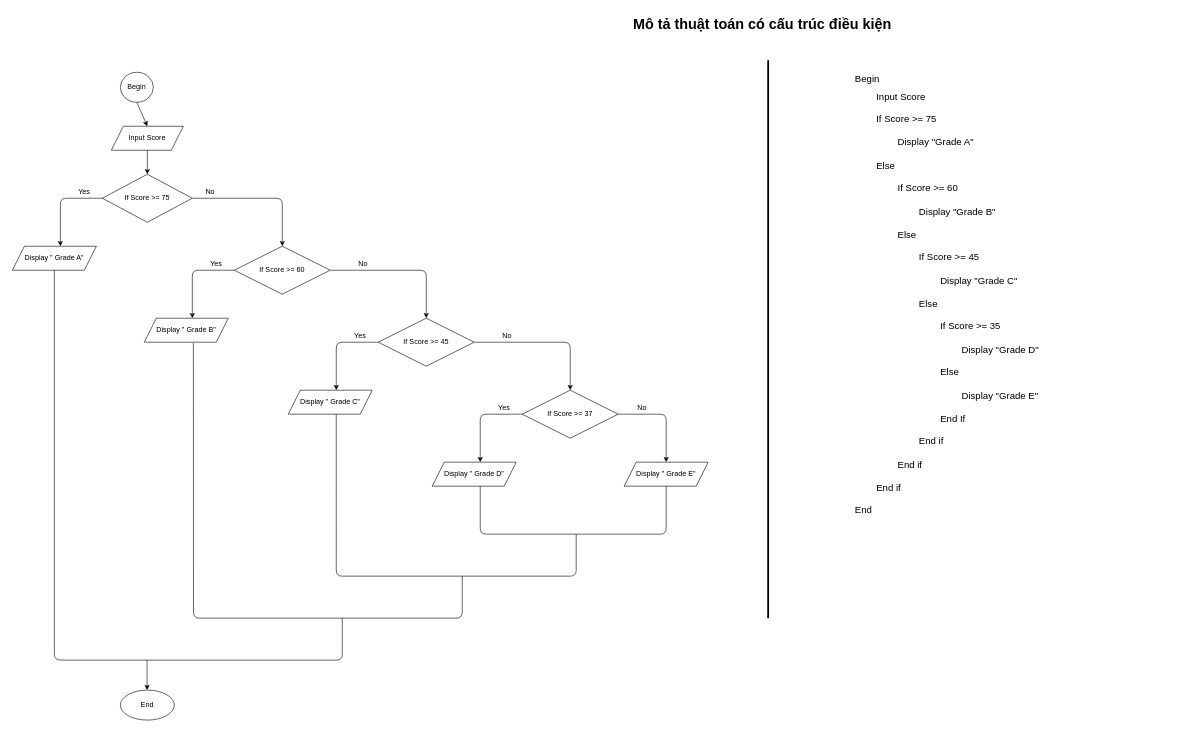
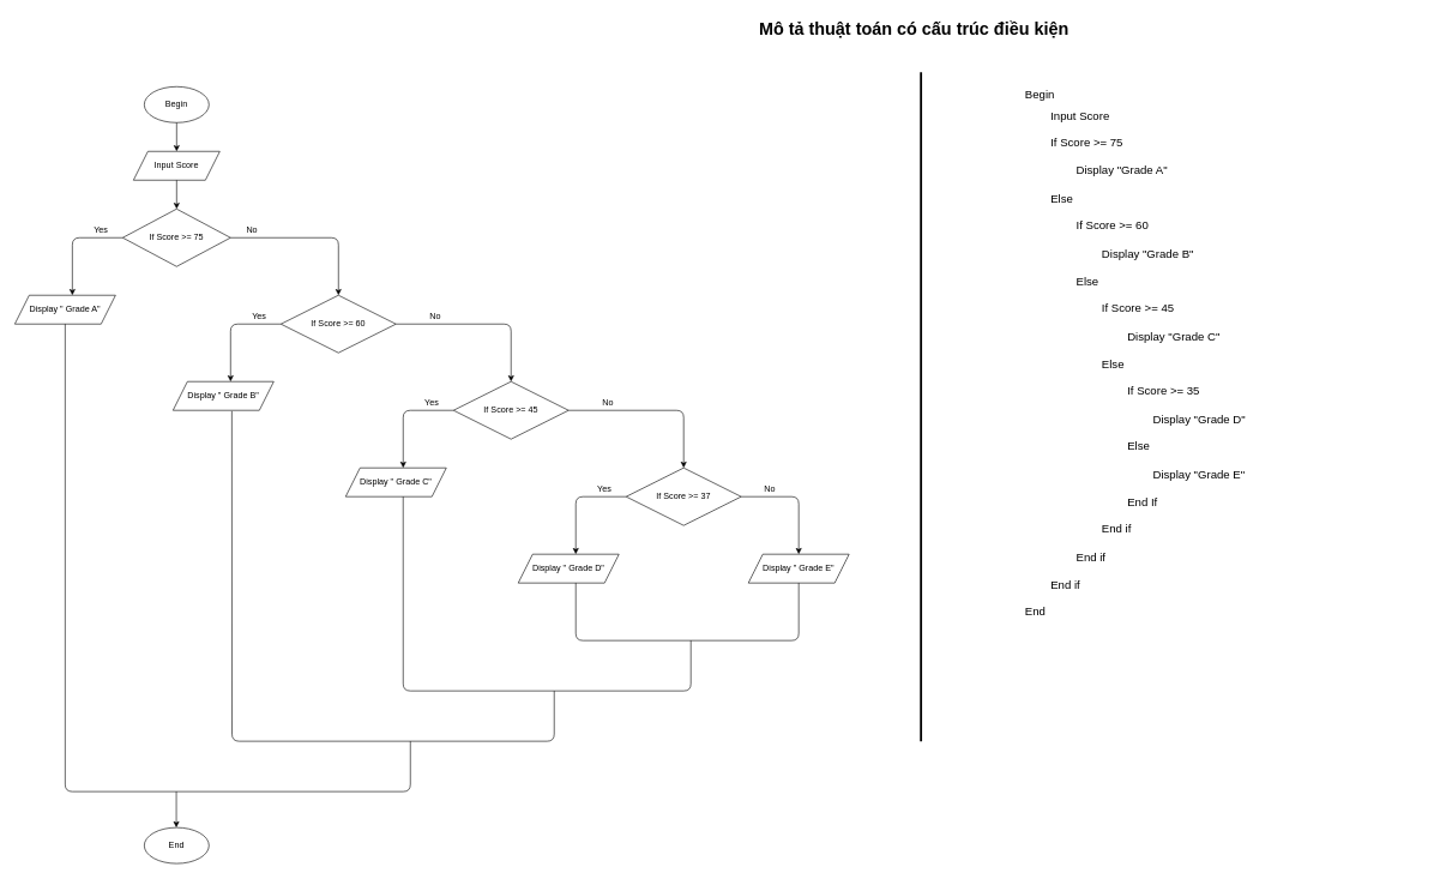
  <mxCell id="0" />
  <mxCell id="1" parent="0" />
- <mxCell id="2" value="Begin" style="ellipse;whiteSpace=wrap;html=1;" parent="1" vertex="1"><mxGeometry x="200" y="120" width="55" height="50" as="geometry" /></mxCell>
+ <mxCell id="2" value="Begin" style="ellipse;whiteSpace=wrap;html=1;" parent="1" vertex="1"><mxGeometry x="200" y="120" width="90" height="50" as="geometry" /></mxCell>
  <mxCell id="3" value="" style="endArrow=classic;html=1;exitX=0.5;exitY=1;exitDx=0;exitDy=0;" parent="1" source="2" edge="1"><mxGeometry width="50" height="50" relative="1" as="geometry"><mxPoint x="470" y="400" as="sourcePoint" /><mxPoint x="245" y="210" as="targetPoint" /></mxGeometry></mxCell>
  <mxCell id="4" value="Input Score" style="shape=parallelogram;perimeter=parallelogramPerimeter;whiteSpace=wrap;html=1;fixedSize=1;" parent="1" vertex="1"><mxGeometry x="185" y="210" width="120" height="40" as="geometry" /></mxCell>
  <mxCell id="5" value="" style="endArrow=classic;html=1;exitX=0.5;exitY=1;exitDx=0;exitDy=0;" parent="1" source="4" edge="1"><mxGeometry width="50" height="50" relative="1" as="geometry"><mxPoint x="240" y="280" as="sourcePoint" /><mxPoint x="245" y="290" as="targetPoint" /></mxGeometry></mxCell>
  <mxCell id="6" value="&lt;h1&gt;Mô tả thuật toán có cấu trúc điều kiện&lt;/h1&gt;" style="text;html=1;strokeColor=none;fillColor=none;spacing=5;spacingTop=-20;whiteSpace=wrap;overflow=hidden;rounded=0;" parent="1" vertex="1"><mxGeometry x="1050" y="20" width="562" height="40" as="geometry" /></mxCell>
  <mxCell id="7" value="&lt;h1 style=&quot;font-size: 16px&quot;&gt;&lt;span style=&quot;font-weight: normal&quot;&gt;Begin&lt;/span&gt;&lt;/h1&gt;&lt;div style=&quot;font-size: 16px&quot;&gt;&lt;span style=&quot;white-space: pre&quot;&gt;&#09;&lt;/span&gt;Input Score&lt;br&gt;&lt;/div&gt;&lt;div style=&quot;font-size: 16px&quot;&gt;&lt;br&gt;&lt;/div&gt;&lt;div style=&quot;font-size: 16px&quot;&gt;&lt;span style=&quot;white-space: pre&quot;&gt;&#09;&lt;/span&gt;If Score &amp;gt;= 75&lt;br&gt;&lt;/div&gt;&lt;div style=&quot;font-size: 16px&quot;&gt;&lt;br&gt;&lt;/div&gt;&lt;div style=&quot;font-size: 16px&quot;&gt;&lt;span style=&quot;white-space: pre&quot;&gt;&#09;&lt;/span&gt;&lt;span style=&quot;white-space: pre&quot;&gt;&#09;&lt;/span&gt;Display &quot;Grade A&quot;&lt;br&gt;&lt;/div&gt;&lt;div style=&quot;font-size: 16px&quot;&gt;&lt;br&gt;&lt;/div&gt;&lt;div style=&quot;font-size: 16px&quot;&gt;&lt;span style=&quot;white-space: pre&quot;&gt;&#09;&lt;/span&gt;Else&lt;br&gt;&lt;/div&gt;&lt;div style=&quot;font-size: 16px&quot;&gt;&lt;br&gt;&lt;/div&gt;&lt;div style=&quot;font-size: 16px&quot;&gt;&lt;span style=&quot;white-space: pre&quot;&gt;&#09;&lt;/span&gt;&lt;span style=&quot;white-space: pre&quot;&gt;&#09;&lt;/span&gt;If Score &amp;gt;= 60&lt;br&gt;&lt;/div&gt;&lt;div style=&quot;font-size: 16px&quot;&gt;&lt;br&gt;&lt;/div&gt;&lt;div style=&quot;font-size: 16px&quot;&gt;&lt;span style=&quot;white-space: pre&quot;&gt;&#09;&lt;/span&gt;&lt;span style=&quot;white-space: pre&quot;&gt;&#09;&lt;/span&gt;&lt;span style=&quot;white-space: pre&quot;&gt;&#09;&lt;/span&gt;Display &quot;Grade B&quot;&lt;br&gt;&lt;/div&gt;&lt;div style=&quot;font-size: 16px&quot;&gt;&lt;br&gt;&lt;/div&gt;&lt;div style=&quot;font-size: 16px&quot;&gt;&lt;span style=&quot;white-space: pre&quot;&gt;&#09;&lt;/span&gt;&lt;span style=&quot;white-space: pre&quot;&gt;&#09;&lt;/span&gt;Else&lt;br&gt;&lt;/div&gt;&lt;div style=&quot;font-size: 16px&quot;&gt;&lt;br&gt;&lt;/div&gt;&lt;div style=&quot;font-size: 16px&quot;&gt;&lt;span style=&quot;white-space: pre&quot;&gt;&#09;&lt;/span&gt;&lt;span style=&quot;white-space: pre&quot;&gt;&#09;&lt;/span&gt;&lt;span style=&quot;white-space: pre&quot;&gt;&#09;&lt;/span&gt;If Score &amp;gt;= 45&lt;br&gt;&lt;/div&gt;&lt;div style=&quot;font-size: 16px&quot;&gt;&lt;br&gt;&lt;/div&gt;&lt;div style=&quot;font-size: 16px&quot;&gt;&lt;span style=&quot;white-space: pre&quot;&gt;&#09;&lt;/span&gt;&lt;span style=&quot;white-space: pre&quot;&gt;&#09;&lt;/span&gt;&lt;span style=&quot;white-space: pre&quot;&gt;&#09;&lt;/span&gt;&lt;span style=&quot;white-space: pre&quot;&gt;&#09;&lt;/span&gt;Display &quot;Grade C&quot;&lt;br&gt;&lt;/div&gt;&lt;div style=&quot;font-size: 16px&quot;&gt;&lt;br&gt;&lt;/div&gt;&lt;div style=&quot;font-size: 16px&quot;&gt;&lt;span style=&quot;white-space: pre&quot;&gt;&#09;&lt;/span&gt;&lt;span style=&quot;white-space: pre&quot;&gt;&#09;&lt;/span&gt;&lt;span style=&quot;white-space: pre&quot;&gt;&#09;&lt;/span&gt;Else&lt;br&gt;&lt;/div&gt;&lt;div style=&quot;font-size: 16px&quot;&gt;&lt;br&gt;&lt;/div&gt;&lt;div style=&quot;font-size: 16px&quot;&gt;&lt;span style=&quot;white-space: pre&quot;&gt;&#09;&lt;/span&gt;&lt;span style=&quot;white-space: pre&quot;&gt;&#09;&lt;/span&gt;&lt;span style=&quot;white-space: pre&quot;&gt;&#09;&lt;/span&gt;&lt;span style=&quot;white-space: pre&quot;&gt;&#09;&lt;/span&gt;If Score &amp;gt;= 35&lt;br&gt;&lt;/div&gt;&lt;div style=&quot;font-size: 16px&quot;&gt;&lt;br&gt;&lt;/div&gt;&lt;div style=&quot;font-size: 16px&quot;&gt;&lt;span style=&quot;white-space: pre&quot;&gt;&#09;&lt;/span&gt;&lt;span style=&quot;white-space: pre&quot;&gt;&#09;&lt;/span&gt;&lt;span style=&quot;white-space: pre&quot;&gt;&#09;&lt;/span&gt;&lt;span style=&quot;white-space: pre&quot;&gt;&#09;&lt;/span&gt;&lt;span style=&quot;white-space: pre&quot;&gt;&#09;&lt;/span&gt;Display &quot;Grade D&quot;&lt;/div&gt;&lt;div style=&quot;font-size: 16px&quot;&gt;&lt;br&gt;&lt;/div&gt;&lt;div style=&quot;font-size: 16px&quot;&gt;&lt;span style=&quot;white-space: pre&quot;&gt;&#09;&lt;/span&gt;&lt;span style=&quot;white-space: pre&quot;&gt;&#09;&lt;/span&gt;&lt;span style=&quot;white-space: pre&quot;&gt;&#09;&lt;/span&gt;&lt;span style=&quot;white-space: pre&quot;&gt;&#09;&lt;/span&gt;Else&lt;br&gt;&lt;/div&gt;&lt;div style=&quot;font-size: 16px&quot;&gt;&lt;br&gt;&lt;/div&gt;&lt;div style=&quot;font-size: 16px&quot;&gt;&lt;span style=&quot;white-space: pre&quot;&gt;&#09;&lt;/span&gt;&lt;span style=&quot;white-space: pre&quot;&gt;&#09;&lt;/span&gt;&lt;span style=&quot;white-space: pre&quot;&gt;&#09;&lt;/span&gt;&lt;span style=&quot;white-space: pre&quot;&gt;&#09;&lt;/span&gt;&lt;span style=&quot;white-space: pre&quot;&gt;&#09;&lt;/span&gt;Display &quot;Grade E&quot;&lt;/div&gt;&lt;div style=&quot;font-size: 16px&quot;&gt;&lt;br&gt;&lt;/div&gt;&lt;div style=&quot;font-size: 16px&quot;&gt;&lt;span style=&quot;white-space: pre&quot;&gt;&#09;&lt;/span&gt;&lt;span style=&quot;white-space: pre&quot;&gt;&#09;&lt;/span&gt;&lt;span style=&quot;white-space: pre&quot;&gt;&#09;&lt;/span&gt;&lt;span style=&quot;white-space: pre&quot;&gt;&#09;&lt;/span&gt;End If&lt;br&gt;&lt;/div&gt;&lt;div style=&quot;font-size: 16px&quot;&gt;&lt;br&gt;&lt;/div&gt;&lt;div style=&quot;font-size: 16px&quot;&gt;&lt;span style=&quot;white-space: pre&quot;&gt;&#09;&lt;/span&gt;&lt;span style=&quot;white-space: pre&quot;&gt;&#09;&lt;/span&gt;&lt;span style=&quot;white-space: pre&quot;&gt;&#09;&lt;/span&gt;End if&lt;br&gt;&lt;/div&gt;&lt;div style=&quot;font-size: 16px&quot;&gt;&lt;br&gt;&lt;/div&gt;&lt;div style=&quot;font-size: 16px&quot;&gt;&lt;span style=&quot;white-space: pre&quot;&gt;&#09;&lt;/span&gt;&lt;span style=&quot;white-space: pre&quot;&gt;&#09;&lt;/span&gt;End if&lt;br&gt;&lt;/div&gt;&lt;div style=&quot;font-size: 16px&quot;&gt;&lt;br&gt;&lt;/div&gt;&lt;div style=&quot;font-size: 16px&quot;&gt;&lt;span style=&quot;white-space: pre&quot;&gt;&#09;&lt;/span&gt;End if&lt;br&gt;&lt;/div&gt;&lt;div style=&quot;font-size: 16px&quot;&gt;&lt;br&gt;&lt;/div&gt;&lt;div style=&quot;font-size: 16px&quot;&gt;End&lt;/div&gt;&lt;div style=&quot;font-size: 16px&quot;&gt;&lt;br&gt;&lt;/div&gt;&lt;div style=&quot;font-size: 16px&quot;&gt;&lt;br&gt;&lt;/div&gt;&lt;div style=&quot;font-size: 16px&quot;&gt;&lt;span style=&quot;white-space: pre&quot;&gt;&lt;span style=&quot;white-space: pre&quot;&gt;&#09;&lt;/span&gt;&#09;&lt;/span&gt;&lt;br&gt;&lt;/div&gt;" style="text;html=1;strokeColor=none;fillColor=none;spacing=5;spacingTop=-20;whiteSpace=wrap;overflow=hidden;rounded=0;align=left;" parent="1" vertex="1"><mxGeometry x="1420" y="120" width="560" height="870" as="geometry" /></mxCell>
  <mxCell id="8" value="If Score &amp;gt;= 75" style="rhombus;whiteSpace=wrap;html=1;" parent="1" vertex="1"><mxGeometry x="170" y="290" width="150" height="80" as="geometry" /></mxCell>
  <mxCell id="9" value="" style="endArrow=classic;html=1;exitX=0;exitY=0.5;exitDx=0;exitDy=0;" parent="1" source="8" edge="1"><mxGeometry width="50" height="50" relative="1" as="geometry"><mxPoint x="390" y="410" as="sourcePoint" /><mxPoint x="100" y="410" as="targetPoint" /><Array as="points"><mxPoint x="100" y="330" /></Array></mxGeometry></mxCell>
  <mxCell id="10" value="Yes" style="text;html=1;strokeColor=none;fillColor=none;align=center;verticalAlign=middle;whiteSpace=wrap;rounded=0;" parent="1" vertex="1"><mxGeometry x="120" y="310" width="40" height="20" as="geometry" /></mxCell>
  <mxCell id="11" value="Display &quot; Grade A&quot;" style="shape=parallelogram;perimeter=parallelogramPerimeter;whiteSpace=wrap;html=1;fixedSize=1;" parent="1" vertex="1"><mxGeometry x="20" y="410" width="140" height="40" as="geometry" /></mxCell>
  <mxCell id="12" value="" style="endArrow=classic;html=1;startArrow=none;" parent="1" edge="1"><mxGeometry width="50" height="50" relative="1" as="geometry"><mxPoint x="320" y="330" as="sourcePoint" /><mxPoint x="470" y="410" as="targetPoint" /><Array as="points"><mxPoint x="470" y="330" /></Array></mxGeometry></mxCell>
  <mxCell id="13" value="No" style="text;html=1;strokeColor=none;fillColor=none;align=center;verticalAlign=middle;whiteSpace=wrap;rounded=0;" parent="1" vertex="1"><mxGeometry x="330" y="310" width="40" height="20" as="geometry" /></mxCell>
  <mxCell id="14" value="" style="endArrow=classic;html=1;" parent="1" edge="1"><mxGeometry width="50" height="50" relative="1" as="geometry"><mxPoint x="244.58" y="1100" as="sourcePoint" /><mxPoint x="244.58" y="1150" as="targetPoint" /></mxGeometry></mxCell>
  <mxCell id="15" value="End" style="ellipse;whiteSpace=wrap;html=1;" parent="1" vertex="1"><mxGeometry x="200" y="1150" width="90" height="50" as="geometry" /></mxCell>
  <mxCell id="16" value="" style="endArrow=classic;html=1;exitX=0;exitY=0.5;exitDx=0;exitDy=0;" parent="1" edge="1"><mxGeometry width="50" height="50" relative="1" as="geometry"><mxPoint x="390" y="450" as="sourcePoint" /><mxPoint x="320" y="530" as="targetPoint" /><Array as="points"><mxPoint x="320" y="450" /></Array></mxGeometry></mxCell>
  <mxCell id="17" value="Yes" style="text;html=1;strokeColor=none;fillColor=none;align=center;verticalAlign=middle;whiteSpace=wrap;rounded=0;" parent="1" vertex="1"><mxGeometry x="340" y="430" width="40" height="20" as="geometry" /></mxCell>
  <mxCell id="18" value="Display &quot; Grade B&quot;" style="shape=parallelogram;perimeter=parallelogramPerimeter;whiteSpace=wrap;html=1;fixedSize=1;" parent="1" vertex="1"><mxGeometry x="240" y="530" width="140" height="40" as="geometry" /></mxCell>
  <mxCell id="19" value="" style="endArrow=classic;html=1;exitX=1;exitY=0.5;exitDx=0;exitDy=0;" parent="1" edge="1"><mxGeometry width="50" height="50" relative="1" as="geometry"><mxPoint x="550" y="450" as="sourcePoint" /><mxPoint x="710" y="530" as="targetPoint" /><Array as="points"><mxPoint x="710" y="450" /></Array></mxGeometry></mxCell>
  <mxCell id="20" value="" style="endArrow=classic;html=1;exitX=0;exitY=0.5;exitDx=0;exitDy=0;" parent="1" edge="1"><mxGeometry width="50" height="50" relative="1" as="geometry"><mxPoint x="630" y="570" as="sourcePoint" /><mxPoint x="560" y="650" as="targetPoint" /><Array as="points"><mxPoint x="560" y="570" /></Array></mxGeometry></mxCell>
  <mxCell id="21" value="Yes" style="text;html=1;strokeColor=none;fillColor=none;align=center;verticalAlign=middle;whiteSpace=wrap;rounded=0;" parent="1" vertex="1"><mxGeometry x="580" y="550" width="40" height="20" as="geometry" /></mxCell>
  <mxCell id="22" value="Display &quot; Grade C&quot;" style="shape=parallelogram;perimeter=parallelogramPerimeter;whiteSpace=wrap;html=1;fixedSize=1;" parent="1" vertex="1"><mxGeometry x="480" y="650" width="140" height="40" as="geometry" /></mxCell>
  <mxCell id="23" value="No" style="text;html=1;strokeColor=none;fillColor=none;align=center;verticalAlign=middle;whiteSpace=wrap;rounded=0;" parent="1" vertex="1"><mxGeometry x="585" y="430" width="40" height="20" as="geometry" /></mxCell>
  <mxCell id="24" value="" style="endArrow=classic;html=1;exitX=1;exitY=0.5;exitDx=0;exitDy=0;" parent="1" edge="1"><mxGeometry width="50" height="50" relative="1" as="geometry"><mxPoint x="790" y="570" as="sourcePoint" /><mxPoint x="950" y="650" as="targetPoint" /><Array as="points"><mxPoint x="950" y="570" /></Array></mxGeometry></mxCell>
  <mxCell id="25" value="No" style="text;html=1;strokeColor=none;fillColor=none;align=center;verticalAlign=middle;whiteSpace=wrap;rounded=0;" parent="1" vertex="1"><mxGeometry x="825" y="550" width="40" height="20" as="geometry" /></mxCell>
  <mxCell id="26" value="" style="endArrow=classic;html=1;exitX=0;exitY=0.5;exitDx=0;exitDy=0;" parent="1" edge="1"><mxGeometry width="50" height="50" relative="1" as="geometry"><mxPoint x="870" y="690" as="sourcePoint" /><mxPoint x="800" y="770" as="targetPoint" /><Array as="points"><mxPoint x="800" y="690" /></Array></mxGeometry></mxCell>
  <mxCell id="27" value="Yes" style="text;html=1;strokeColor=none;fillColor=none;align=center;verticalAlign=middle;whiteSpace=wrap;rounded=0;" parent="1" vertex="1"><mxGeometry x="820" y="670" width="40" height="20" as="geometry" /></mxCell>
  <mxCell id="28" value="Display &quot; Grade D&quot;" style="shape=parallelogram;perimeter=parallelogramPerimeter;whiteSpace=wrap;html=1;fixedSize=1;" parent="1" vertex="1"><mxGeometry x="720" y="770" width="140" height="40" as="geometry" /></mxCell>
  <mxCell id="29" value="" style="endArrow=classic;html=1;exitX=1;exitY=0.5;exitDx=0;exitDy=0;" parent="1" edge="1"><mxGeometry width="50" height="50" relative="1" as="geometry"><mxPoint x="1030" y="690" as="sourcePoint" /><mxPoint x="1110" y="770" as="targetPoint" /><Array as="points"><mxPoint x="1110" y="690" /></Array></mxGeometry></mxCell>
  <mxCell id="30" value="No" style="text;html=1;strokeColor=none;fillColor=none;align=center;verticalAlign=middle;whiteSpace=wrap;rounded=0;" parent="1" vertex="1"><mxGeometry x="1050" y="670" width="40" height="20" as="geometry" /></mxCell>
  <mxCell id="31" value="Display &quot; Grade E&quot;" style="shape=parallelogram;perimeter=parallelogramPerimeter;whiteSpace=wrap;html=1;fixedSize=1;" parent="1" vertex="1"><mxGeometry x="1040" y="770" width="140" height="40" as="geometry" /></mxCell>
  <mxCell id="32" value="If Score &amp;gt;= 60" style="rhombus;whiteSpace=wrap;html=1;" parent="1" vertex="1"><mxGeometry x="390" y="410" width="160" height="80" as="geometry" /></mxCell>
  <mxCell id="33" value="If Score &amp;gt;= 45" style="rhombus;whiteSpace=wrap;html=1;" parent="1" vertex="1"><mxGeometry x="630" y="530" width="160" height="80" as="geometry" /></mxCell>
  <mxCell id="34" value="If Score &amp;gt;= 37" style="rhombus;whiteSpace=wrap;html=1;" parent="1" vertex="1"><mxGeometry x="870" y="650" width="160" height="80" as="geometry" /></mxCell>
  <mxCell id="35" value="" style="endArrow=none;html=1;entryX=0.5;entryY=1;entryDx=0;entryDy=0;" parent="1" target="31" edge="1"><mxGeometry width="50" height="50" relative="1" as="geometry"><mxPoint x="800" y="810" as="sourcePoint" /><mxPoint x="1110" y="890" as="targetPoint" /><Array as="points"><mxPoint x="800" y="890" /><mxPoint x="1110" y="890" /></Array></mxGeometry></mxCell>
  <mxCell id="36" value="" style="endArrow=none;html=1;entryX=0.571;entryY=1;entryDx=0;entryDy=0;entryPerimeter=0;" parent="1" target="22" edge="1"><mxGeometry width="50" height="50" relative="1" as="geometry"><mxPoint x="960" y="890" as="sourcePoint" /><mxPoint x="700" y="780" as="targetPoint" /><Array as="points"><mxPoint x="960" y="960" /><mxPoint x="560" y="960" /></Array></mxGeometry></mxCell>
  <mxCell id="37" value="" style="endArrow=none;html=1;exitX=0.584;exitY=1.026;exitDx=0;exitDy=0;exitPerimeter=0;" parent="1" source="18" edge="1"><mxGeometry width="50" height="50" relative="1" as="geometry"><mxPoint x="620" y="800" as="sourcePoint" /><mxPoint x="770" y="960" as="targetPoint" /><Array as="points"><mxPoint x="322" y="1030" /><mxPoint x="770" y="1030" /></Array></mxGeometry></mxCell>
  <mxCell id="38" value="" style="endArrow=none;html=1;exitX=0.5;exitY=1;exitDx=0;exitDy=0;" parent="1" source="11" edge="1"><mxGeometry width="50" height="50" relative="1" as="geometry"><mxPoint x="710" y="750" as="sourcePoint" /><mxPoint x="570" y="1030" as="targetPoint" /><Array as="points"><mxPoint x="90" y="1100" /><mxPoint x="570" y="1100" /></Array></mxGeometry></mxCell>
  <mxCell id="39" value="" style="endArrow=none;html=1;strokeWidth=3;" parent="1" edge="1"><mxGeometry width="50" height="50" relative="1" as="geometry"><mxPoint x="1280" y="1030" as="sourcePoint" /><mxPoint x="1280" y="100" as="targetPoint" /></mxGeometry></mxCell>
